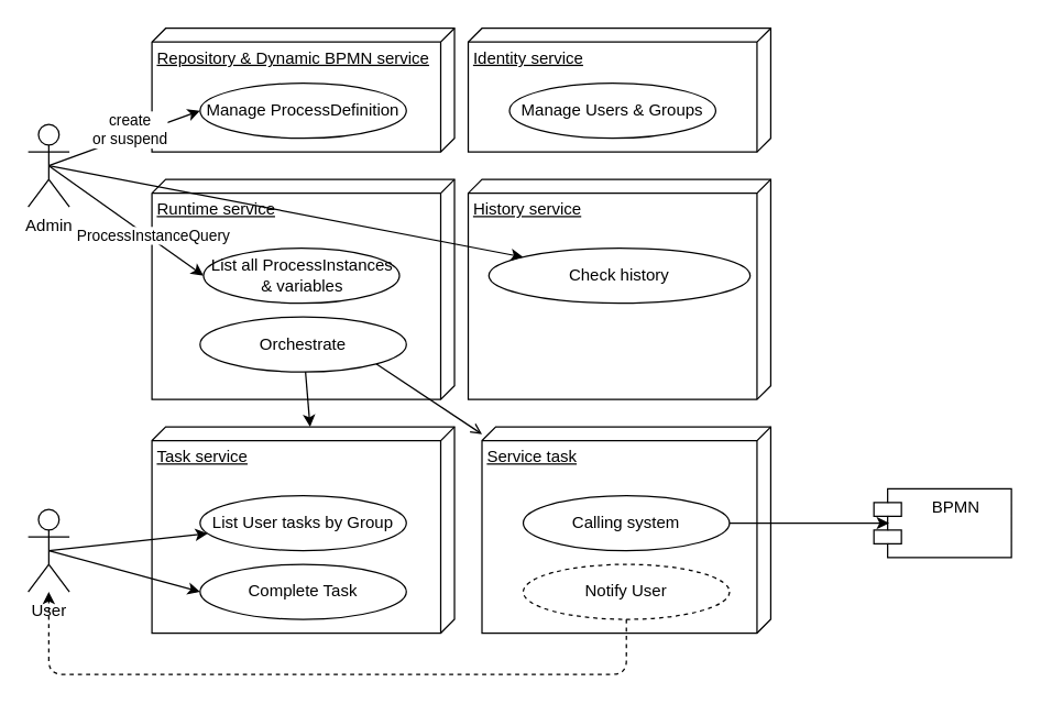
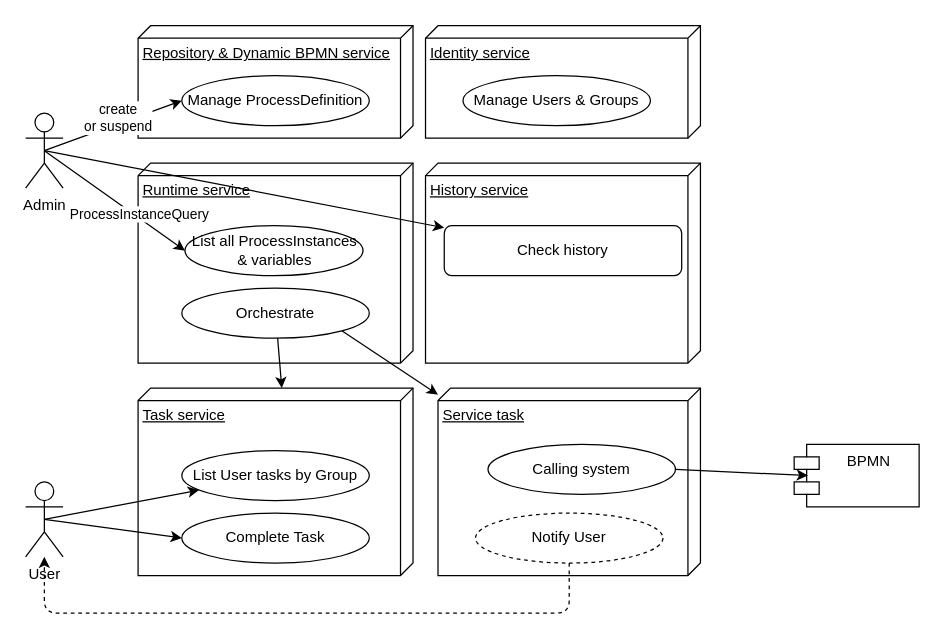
  <mxCell id="0" />
  <mxCell id="1" parent="0" />
- <mxCell id="2" value="User" style="shape=umlActor;verticalLabelPosition=bottom;verticalAlign=top;html=1;outlineConnect=0;" vertex="1" parent="1"><mxGeometry x="20" y="370" width="30" height="60" as="geometry" /></mxCell>
+ <mxCell id="2" value="User" style="shape=umlActor;verticalLabelPosition=bottom;verticalAlign=top;html=1;outlineConnect=0;" vertex="1" parent="1"><mxGeometry x="20" y="385" width="30" height="60" as="geometry" /></mxCell>
  <mxCell id="3" value="Task service" style="verticalAlign=top;align=left;spacingTop=8;spacingLeft=2;spacingRight=12;shape=cube;size=10;direction=south;fontStyle=4;html=1;" vertex="1" parent="1"><mxGeometry x="110" y="310" width="220" height="150" as="geometry" /></mxCell>
  <mxCell id="4" value="List User tasks by Group" style="ellipse;whiteSpace=wrap;html=1;" vertex="1" parent="1"><mxGeometry x="145" y="360" width="150" height="40" as="geometry" /></mxCell>
  <mxCell id="5" value="Service task" style="verticalAlign=top;align=left;spacingTop=8;spacingLeft=2;spacingRight=12;shape=cube;size=10;direction=south;fontStyle=4;html=1;" vertex="1" parent="1"><mxGeometry x="350" y="310" width="210" height="150" as="geometry" /></mxCell>
- <mxCell id="6" value="Calling system" style="ellipse;whiteSpace=wrap;html=1;" vertex="1" parent="1"><mxGeometry x="380" y="360" width="150" height="40" as="geometry" /></mxCell>
+ <mxCell id="6" value="Calling system" style="ellipse;whiteSpace=wrap;html=1;" vertex="1" parent="1"><mxGeometry x="390" y="355" width="150" height="40" as="geometry" /></mxCell>
  <mxCell id="7" value="BPMN" style="shape=module;align=left;spacingLeft=20;align=center;verticalAlign=top;" vertex="1" parent="1"><mxGeometry x="635" y="355" width="100" height="50" as="geometry" /></mxCell>
  <mxCell id="8" value="" style="endArrow=classic;html=1;exitX=1;exitY=0.5;exitDx=0;exitDy=0;entryX=0.11;entryY=0.5;entryDx=0;entryDy=0;entryPerimeter=0;" edge="1" parent="1" source="6" target="7"><mxGeometry width="50" height="50" relative="1" as="geometry"><mxPoint x="610" y="500" as="sourcePoint" /><mxPoint x="660" y="450" as="targetPoint" /></mxGeometry></mxCell>
  <mxCell id="9" value="" style="endArrow=classic;html=1;exitX=0.5;exitY=0.5;exitDx=0;exitDy=0;exitPerimeter=0;" edge="1" parent="1" source="2" target="4"><mxGeometry width="50" height="50" relative="1" as="geometry"><mxPoint x="40" y="376" as="sourcePoint" /><mxPoint x="250" y="460" as="targetPoint" /></mxGeometry></mxCell>
  <mxCell id="10" value="Repository &amp;amp; Dynamic BPMN service" style="verticalAlign=top;align=left;spacingTop=8;spacingLeft=2;spacingRight=12;shape=cube;size=10;direction=south;fontStyle=4;html=1;" vertex="1" parent="1"><mxGeometry x="110" y="20" width="220" height="90" as="geometry" /></mxCell>
  <mxCell id="11" value="Admin" style="shape=umlActor;verticalLabelPosition=bottom;verticalAlign=top;html=1;outlineConnect=0;" vertex="1" parent="1"><mxGeometry x="20" y="90" width="30" height="60" as="geometry" /></mxCell>
  <mxCell id="12" value="Manage ProcessDefinition" style="ellipse;whiteSpace=wrap;html=1;" vertex="1" parent="1"><mxGeometry x="145" y="60" width="150" height="40" as="geometry" /></mxCell>
  <mxCell id="13" value="" style="endArrow=classic;html=1;exitX=0.5;exitY=0.5;exitDx=0;exitDy=0;exitPerimeter=0;entryX=0;entryY=0.5;entryDx=0;entryDy=0;" edge="1" parent="1" target="12" source="11"><mxGeometry width="50" height="50" relative="1" as="geometry"><mxPoint x="35" y="90" as="sourcePoint" /><mxPoint x="250" y="170" as="targetPoint" /></mxGeometry></mxCell>
  <mxCell id="14" value="create &lt;br&gt;or suspend" style="edgeLabel;html=1;align=center;verticalAlign=middle;resizable=0;points=[];" vertex="1" connectable="0" parent="13"><mxGeometry x="0.083" y="5" relative="1" as="geometry"><mxPoint x="1" as="offset" /></mxGeometry></mxCell>
  <mxCell id="15" value="History service" style="verticalAlign=top;align=left;spacingTop=8;spacingLeft=2;spacingRight=12;shape=cube;size=10;direction=south;fontStyle=4;html=1;" vertex="1" parent="1"><mxGeometry x="340" y="130" width="220" height="160" as="geometry" /></mxCell>
  <mxCell id="16" value="Identity service" style="verticalAlign=top;align=left;spacingTop=8;spacingLeft=2;spacingRight=12;shape=cube;size=10;direction=south;fontStyle=4;html=1;" vertex="1" parent="1"><mxGeometry x="340" y="20" width="220" height="90" as="geometry" /></mxCell>
  <mxCell id="17" value="Manage Users &amp;amp; Groups" style="ellipse;whiteSpace=wrap;html=1;" vertex="1" parent="1"><mxGeometry x="370" y="60" width="150" height="40" as="geometry" /></mxCell>
  <mxCell id="18" value="Runtime service" style="verticalAlign=top;align=left;spacingTop=8;spacingLeft=2;spacingRight=12;shape=cube;size=10;direction=south;fontStyle=4;html=1;" vertex="1" parent="1"><mxGeometry x="110" y="130" width="220" height="160" as="geometry" /></mxCell>
  <mxCell id="19" value="" style="endArrow=classic;html=1;entryX=0;entryY=0;entryDx=0;entryDy=105;entryPerimeter=0;" edge="1" parent="1" source="21" target="3"><mxGeometry width="50" height="50" relative="1" as="geometry"><mxPoint x="45" y="130" as="sourcePoint" /><mxPoint x="150" y="190" as="targetPoint" /></mxGeometry></mxCell>
- <mxCell id="20" value="" style="endArrow=open;html=1;exitX=1;exitY=1;exitDx=0;exitDy=0;" edge="1" parent="1" source="21" target="5"><mxGeometry width="50" height="50" relative="1" as="geometry"><mxPoint x="390" y="190" as="sourcePoint" /><mxPoint x="235" y="230" as="targetPoint" /></mxGeometry></mxCell>
+ <mxCell id="20" value="" style="endArrow=classic;html=1;exitX=1;exitY=1;exitDx=0;exitDy=0;" edge="1" parent="1" source="21" target="5"><mxGeometry width="50" height="50" relative="1" as="geometry"><mxPoint x="390" y="190" as="sourcePoint" /><mxPoint x="235" y="230" as="targetPoint" /></mxGeometry></mxCell>
  <mxCell id="21" value="Orchestrate" style="ellipse;whiteSpace=wrap;html=1;" vertex="1" parent="1"><mxGeometry x="145" y="230" width="150" height="40" as="geometry" /></mxCell>
- <mxCell id="22" value="Check history" style="ellipse;whiteSpace=wrap;html=1;" vertex="1" parent="1"><mxGeometry x="355" y="180" width="190" height="40" as="geometry" /></mxCell>
+ <mxCell id="22" value="Check history" style="whiteSpace=wrap;html=1;rounded=1;" vertex="1" parent="1"><mxGeometry x="355" y="180" width="190" height="40" as="geometry" /></mxCell>
  <mxCell id="23" value="List all ProcessInstances &amp;amp; variables" style="ellipse;whiteSpace=wrap;html=1;" vertex="1" parent="1"><mxGeometry x="147.5" y="180" width="142.5" height="40" as="geometry" /></mxCell>
  <mxCell id="24" value="" style="endArrow=classic;html=1;exitX=0.5;exitY=0.5;exitDx=0;exitDy=0;exitPerimeter=0;entryX=0;entryY=0.5;entryDx=0;entryDy=0;" edge="1" parent="1" source="11" target="23"><mxGeometry width="50" height="50" relative="1" as="geometry"><mxPoint x="45" y="130" as="sourcePoint" /><mxPoint x="200.673" y="230.977" as="targetPoint" /></mxGeometry></mxCell>
  <mxCell id="25" value="ProcessInstanceQuery" style="edgeLabel;html=1;align=center;verticalAlign=middle;resizable=0;points=[];" vertex="1" connectable="0" parent="24"><mxGeometry x="0.556" y="-3" relative="1" as="geometry"><mxPoint x="-10.46" y="-14.45" as="offset" /></mxGeometry></mxCell>
  <mxCell id="26" value="" style="endArrow=classic;html=1;exitX=0.5;exitY=0.5;exitDx=0;exitDy=0;exitPerimeter=0;" edge="1" parent="1" source="11" target="22"><mxGeometry width="50" height="50" relative="1" as="geometry"><mxPoint x="45" y="140" as="sourcePoint" /><mxPoint x="130" y="197" as="targetPoint" /></mxGeometry></mxCell>
  <mxCell id="27" value="Complete Task" style="ellipse;whiteSpace=wrap;html=1;" vertex="1" parent="1"><mxGeometry x="145" y="410" width="150" height="40" as="geometry" /></mxCell>
  <mxCell id="28" value="" style="endArrow=classic;html=1;exitX=0.5;exitY=0.5;exitDx=0;exitDy=0;exitPerimeter=0;entryX=0;entryY=0.5;entryDx=0;entryDy=0;" edge="1" parent="1" source="2" target="27"><mxGeometry width="50" height="50" relative="1" as="geometry"><mxPoint x="45" y="390" as="sourcePoint" /><mxPoint x="155" y="390" as="targetPoint" /></mxGeometry></mxCell>
  <mxCell id="29" value="Notify User" style="ellipse;whiteSpace=wrap;html=1;dashed=1;" vertex="1" parent="1"><mxGeometry x="380" y="410" width="150" height="40" as="geometry" /></mxCell>
  <mxCell id="30" value="" style="endArrow=classic;html=1;exitX=0.5;exitY=1;exitDx=0;exitDy=0;dashed=1;" edge="1" parent="1" source="29" target="2"><mxGeometry width="50" height="50" relative="1" as="geometry"><mxPoint x="370" y="600" as="sourcePoint" /><mxPoint x="420" y="550" as="targetPoint" /><Array as="points"><mxPoint x="455" y="490" /><mxPoint x="35" y="490" /></Array></mxGeometry></mxCell>
